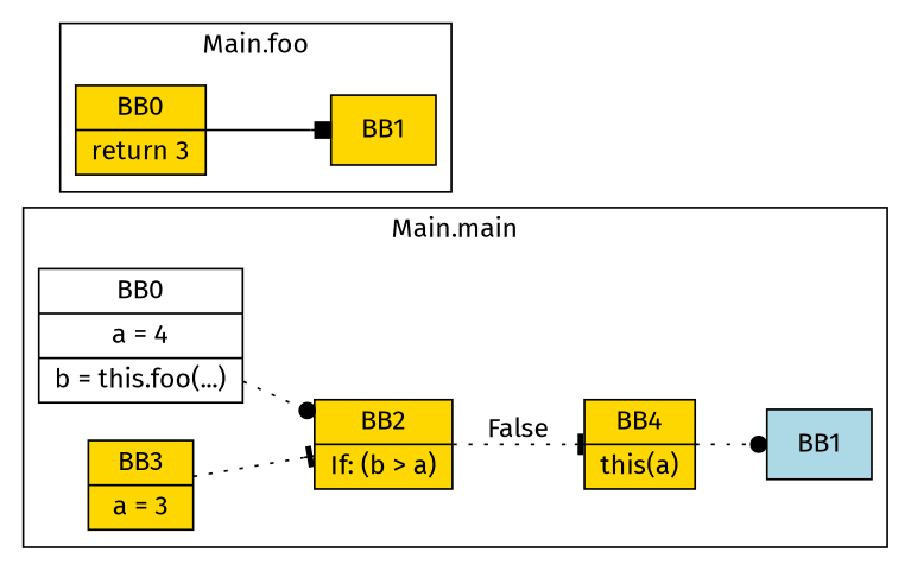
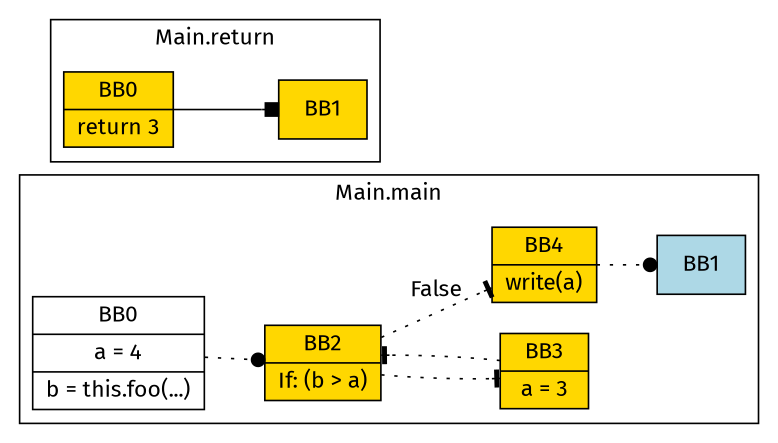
  digraph {
    fontname="Fira Sans"
    rankdir=LR
    node [fillcolor=gold fontname="Fira Sans" shape=record style=filled]
    edge [arrowhead=tee fontname="Fira Sans" style=dotted]
    n1 [fillcolor=white label="BB0|a = 4|b = this.foo(...)"]
    n2 [label="BB2|If: (b \> a)"]
    n3 [label="BB3|a = 3"]
-   n4 [label="BB4|this(a)"]
+   n4 [label="BB4|write(a)"]
    n5 [fillcolor=lightblue label=BB1]
    n6 [label="BB0|return 3"]
    n7 [label=BB1]
    subgraph cluster_1 {
      label="Main.main"
      n1
      n2
      n3
      n4
      n5
    }
    subgraph cluster_2 {
-     label="Main.foo"
+     label="Main.return"
      n6
      n7
    }
    n1 -> n2 [arrowhead=dot]
+   n2 -> n3
    n2 -> n4 [label=False]
    n3 -> n2
    n4 -> n5 [arrowhead=dot]
    n6 -> n7 [arrowhead=box style=solid]
  }
